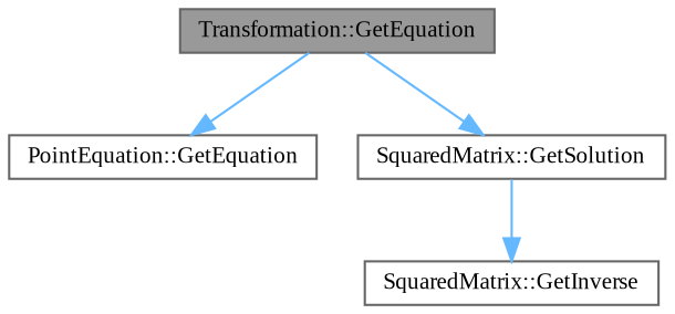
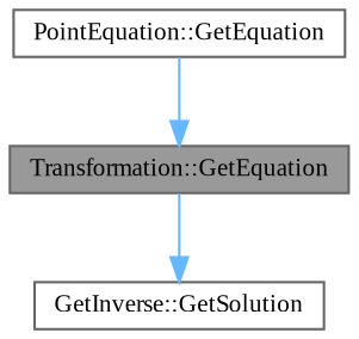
  digraph {
    fontname="Liberation Serif"
    rankdir=TB
    node [color=grey40 fillcolor=white fontname="Liberation Serif" fontsize=10 shape=box style=filled]
    edge [color=steelblue1 fontname="Liberation Serif" fontsize=10 labelfontname=Helvetica labelfontsize=10 style=solid]
    n1 [color=gray40 fillcolor=grey60 fontcolor=black height=0.2 label="Transformation::GetEquation" width=0.4]
    n2 [height=0.2 label="PointEquation::GetEquation" width=0.4]
-   n3 [height=0.2 label="SquaredMatrix::GetSolution" width=0.4]
-   n4 [height=0.2 label="SquaredMatrix::GetInverse" width=0.4]
-   n1 -> n2
+   n3 [height=0.2 label="GetInverse::GetSolution" width=0.4]
+   n2 -> n1
    n1 -> n3
-   n3 -> n4
  }
